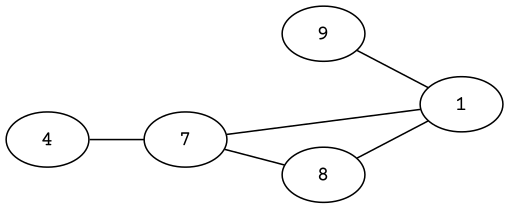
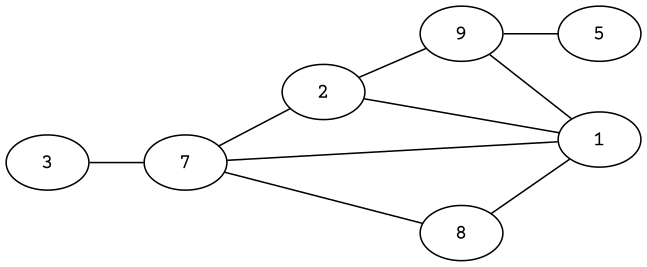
  graph {
    fontname="Courier Prime"
    rankdir=LR
    node [fontname="Courier Prime"]
    edge [fontname="Courier Prime"]
+   2
    1
    n3 [label=9]
-   3 [label=4]
+   5
+   3
    7
    8
+   2 -- 1
+   2 -- n3
    n3 -- 1
+   n3 -- 5
    3 -- 7
+   7 -- 2
    7 -- 1
    7 -- 8
    8 -- 1
  }
